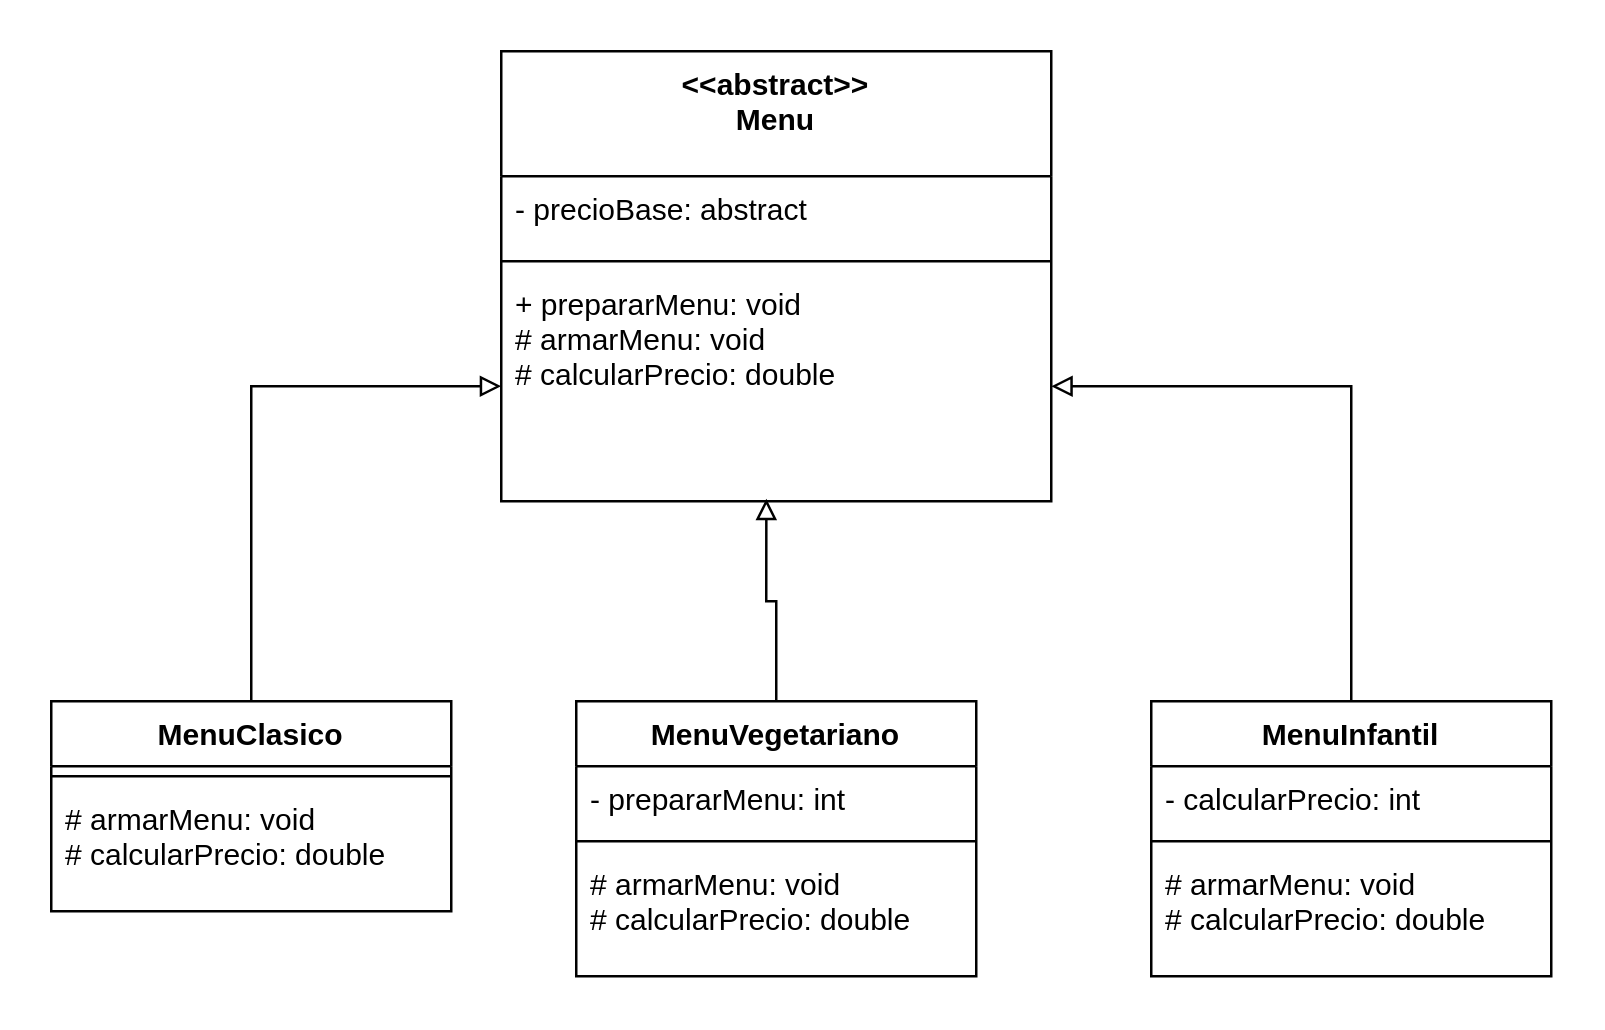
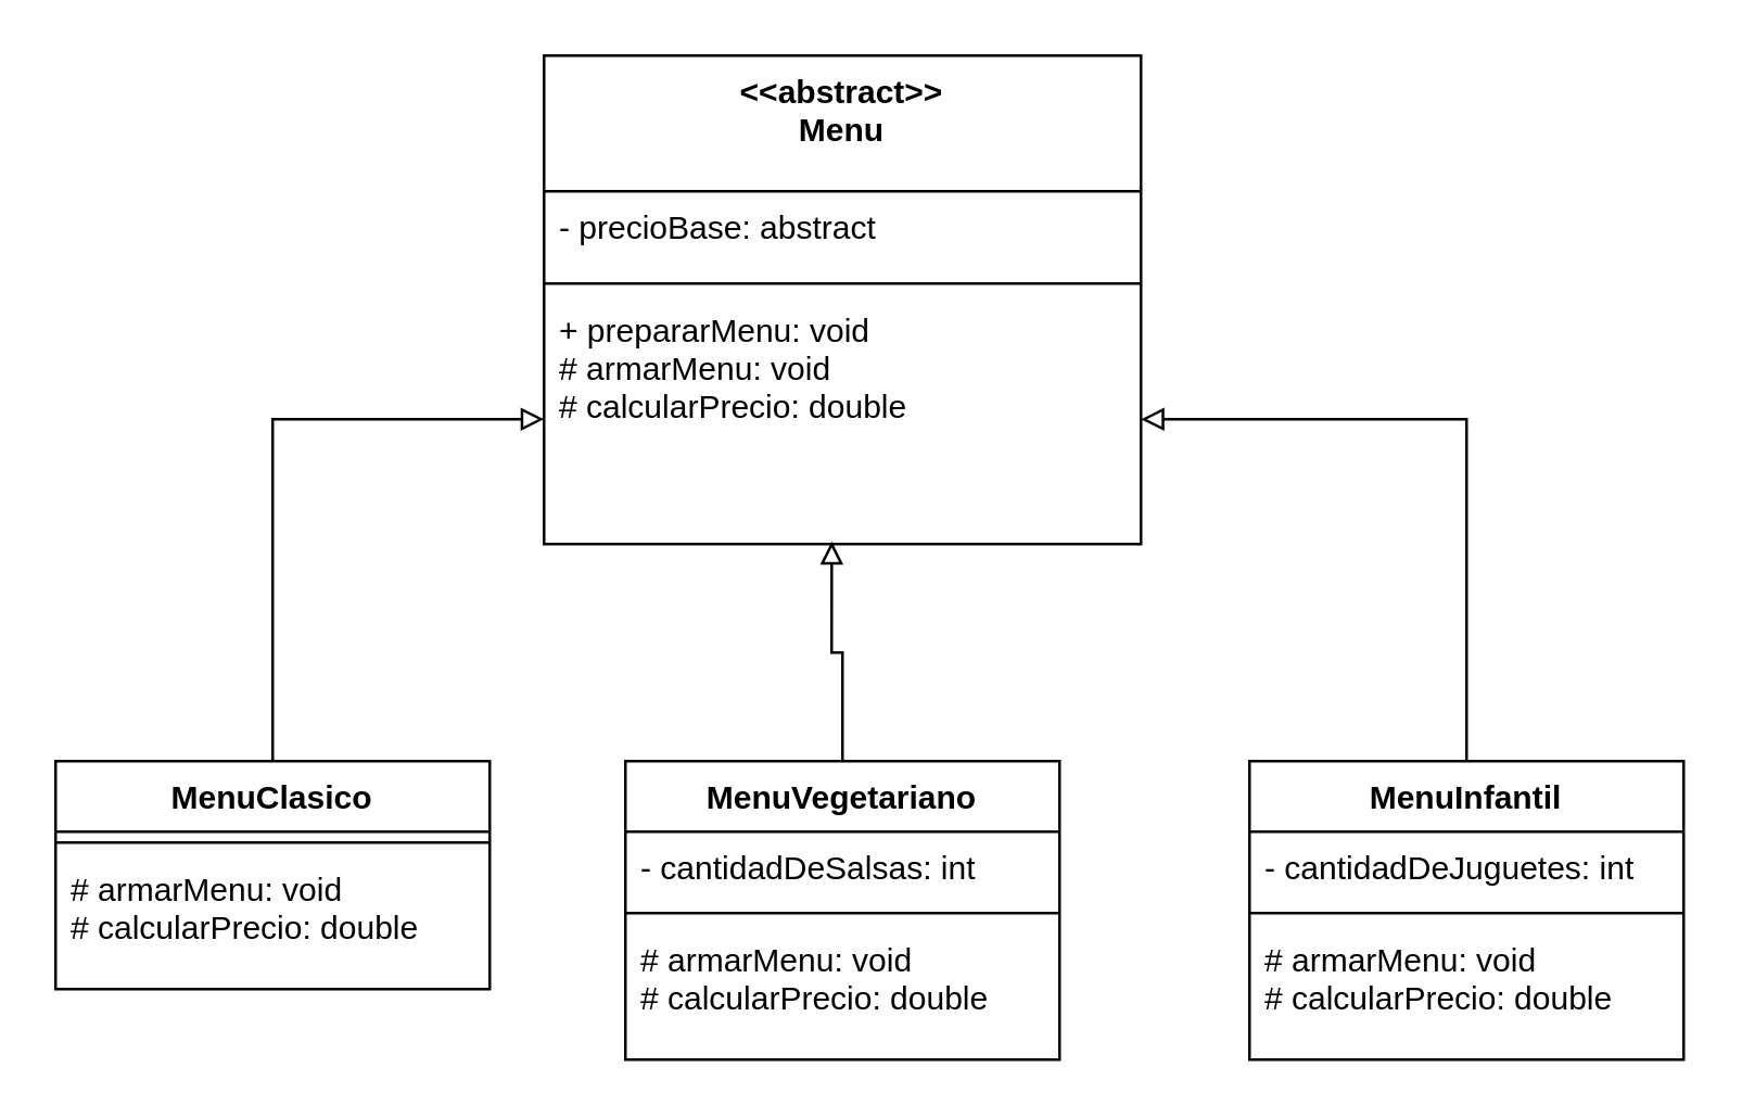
  <mxCell id="0" />
  <mxCell id="1" parent="0" />
  <mxCell id="2" style="edgeStyle=orthogonalEdgeStyle;rounded=0;orthogonalLoop=1;jettySize=auto;html=1;exitX=0.5;exitY=0;exitDx=0;exitDy=0;endArrow=block;endFill=0;" parent="1" source="3" target="9" edge="1"><mxGeometry relative="1" as="geometry" /></mxCell>
  <mxCell id="3" value="MenuClasico" style="swimlane;fontStyle=1;align=center;verticalAlign=top;childLayout=stackLayout;horizontal=1;startSize=26;horizontalStack=0;resizeParent=1;resizeParentMax=0;resizeLast=0;collapsible=1;marginBottom=0;" parent="1" vertex="1"><mxGeometry x="20" y="280" width="160" height="84" as="geometry" /></mxCell>
  <mxCell id="4" value="" style="line;strokeWidth=1;fillColor=none;align=left;verticalAlign=middle;spacingTop=-1;spacingLeft=3;spacingRight=3;rotatable=0;labelPosition=right;points=[];portConstraint=eastwest;" parent="3" vertex="1"><mxGeometry y="26" width="160" height="8" as="geometry" /></mxCell>
  <mxCell id="5" value="# armarMenu: void&#10;# calcularPrecio: double" style="text;strokeColor=none;fillColor=none;align=left;verticalAlign=top;spacingLeft=4;spacingRight=4;overflow=hidden;rotatable=0;points=[[0,0.5],[1,0.5]];portConstraint=eastwest;" parent="3" vertex="1"><mxGeometry y="34" width="160" height="50" as="geometry" /></mxCell>
  <mxCell id="6" value="&lt;&lt;abstract&gt;&gt;&#10;Menu" style="swimlane;fontStyle=1;align=center;verticalAlign=top;childLayout=stackLayout;horizontal=1;startSize=50;horizontalStack=0;resizeParent=1;resizeParentMax=0;resizeLast=0;collapsible=1;marginBottom=0;" parent="1" vertex="1"><mxGeometry x="200" y="20" width="220" height="180" as="geometry" /></mxCell>
  <mxCell id="7" value="- precioBase: abstract&#10;" style="text;strokeColor=none;fillColor=none;align=left;verticalAlign=top;spacingLeft=4;spacingRight=4;overflow=hidden;rotatable=0;points=[[0,0.5],[1,0.5]];portConstraint=eastwest;" parent="6" vertex="1"><mxGeometry y="50" width="220" height="30" as="geometry" /></mxCell>
  <mxCell id="8" value="" style="line;strokeWidth=1;fillColor=none;align=left;verticalAlign=middle;spacingTop=-1;spacingLeft=3;spacingRight=3;rotatable=0;labelPosition=right;points=[];portConstraint=eastwest;" parent="6" vertex="1"><mxGeometry y="80" width="220" height="8" as="geometry" /></mxCell>
  <mxCell id="9" value="+ prepararMenu: void&#10;# armarMenu: void&#10;# calcularPrecio: double" style="text;strokeColor=none;fillColor=none;align=left;verticalAlign=top;spacingLeft=4;spacingRight=4;overflow=hidden;rotatable=0;points=[[0,0.5],[1,0.5]];portConstraint=eastwest;" parent="6" vertex="1"><mxGeometry y="88" width="220" height="92" as="geometry" /></mxCell>
  <mxCell id="10" style="edgeStyle=orthogonalEdgeStyle;rounded=0;orthogonalLoop=1;jettySize=auto;html=1;exitX=0.5;exitY=0;exitDx=0;exitDy=0;entryX=0.482;entryY=0.989;entryDx=0;entryDy=0;entryPerimeter=0;endArrow=block;endFill=0;" parent="1" source="11" target="9" edge="1"><mxGeometry relative="1" as="geometry" /></mxCell>
  <mxCell id="11" value="MenuVegetariano" style="swimlane;fontStyle=1;align=center;verticalAlign=top;childLayout=stackLayout;horizontal=1;startSize=26;horizontalStack=0;resizeParent=1;resizeParentMax=0;resizeLast=0;collapsible=1;marginBottom=0;" parent="1" vertex="1"><mxGeometry x="230" y="280" width="160" height="110" as="geometry" /></mxCell>
- <mxCell id="12" value="- prepararMenu: int" style="text;strokeColor=none;fillColor=none;align=left;verticalAlign=top;spacingLeft=4;spacingRight=4;overflow=hidden;rotatable=0;points=[[0,0.5],[1,0.5]];portConstraint=eastwest;" parent="11" vertex="1"><mxGeometry y="26" width="160" height="26" as="geometry" /></mxCell>
+ <mxCell id="12" value="- cantidadDeSalsas: int" style="text;strokeColor=none;fillColor=none;align=left;verticalAlign=top;spacingLeft=4;spacingRight=4;overflow=hidden;rotatable=0;points=[[0,0.5],[1,0.5]];portConstraint=eastwest;" parent="11" vertex="1"><mxGeometry y="26" width="160" height="26" as="geometry" /></mxCell>
  <mxCell id="13" value="" style="line;strokeWidth=1;fillColor=none;align=left;verticalAlign=middle;spacingTop=-1;spacingLeft=3;spacingRight=3;rotatable=0;labelPosition=right;points=[];portConstraint=eastwest;" parent="11" vertex="1"><mxGeometry y="52" width="160" height="8" as="geometry" /></mxCell>
  <mxCell id="14" value="# armarMenu: void&#10;# calcularPrecio: double" style="text;strokeColor=none;fillColor=none;align=left;verticalAlign=top;spacingLeft=4;spacingRight=4;overflow=hidden;rotatable=0;points=[[0,0.5],[1,0.5]];portConstraint=eastwest;" parent="11" vertex="1"><mxGeometry y="60" width="160" height="50" as="geometry" /></mxCell>
  <mxCell id="15" style="edgeStyle=orthogonalEdgeStyle;rounded=0;orthogonalLoop=1;jettySize=auto;html=1;exitX=0.5;exitY=0;exitDx=0;exitDy=0;entryX=1;entryY=0.5;entryDx=0;entryDy=0;endArrow=block;endFill=0;" parent="1" source="16" target="9" edge="1"><mxGeometry relative="1" as="geometry" /></mxCell>
  <mxCell id="16" value="MenuInfantil" style="swimlane;fontStyle=1;align=center;verticalAlign=top;childLayout=stackLayout;horizontal=1;startSize=26;horizontalStack=0;resizeParent=1;resizeParentMax=0;resizeLast=0;collapsible=1;marginBottom=0;" parent="1" vertex="1"><mxGeometry x="460" y="280" width="160" height="110" as="geometry" /></mxCell>
- <mxCell id="17" value="- calcularPrecio: int" style="text;strokeColor=none;fillColor=none;align=left;verticalAlign=top;spacingLeft=4;spacingRight=4;overflow=hidden;rotatable=0;points=[[0,0.5],[1,0.5]];portConstraint=eastwest;" parent="16" vertex="1"><mxGeometry y="26" width="160" height="26" as="geometry" /></mxCell>
+ <mxCell id="17" value="- cantidadDeJuguetes: int" style="text;strokeColor=none;fillColor=none;align=left;verticalAlign=top;spacingLeft=4;spacingRight=4;overflow=hidden;rotatable=0;points=[[0,0.5],[1,0.5]];portConstraint=eastwest;" parent="16" vertex="1"><mxGeometry y="26" width="160" height="26" as="geometry" /></mxCell>
  <mxCell id="18" value="" style="line;strokeWidth=1;fillColor=none;align=left;verticalAlign=middle;spacingTop=-1;spacingLeft=3;spacingRight=3;rotatable=0;labelPosition=right;points=[];portConstraint=eastwest;" parent="16" vertex="1"><mxGeometry y="52" width="160" height="8" as="geometry" /></mxCell>
  <mxCell id="19" value="# armarMenu: void&#10;# calcularPrecio: double" style="text;strokeColor=none;fillColor=none;align=left;verticalAlign=top;spacingLeft=4;spacingRight=4;overflow=hidden;rotatable=0;points=[[0,0.5],[1,0.5]];portConstraint=eastwest;" parent="16" vertex="1"><mxGeometry y="60" width="160" height="50" as="geometry" /></mxCell>
